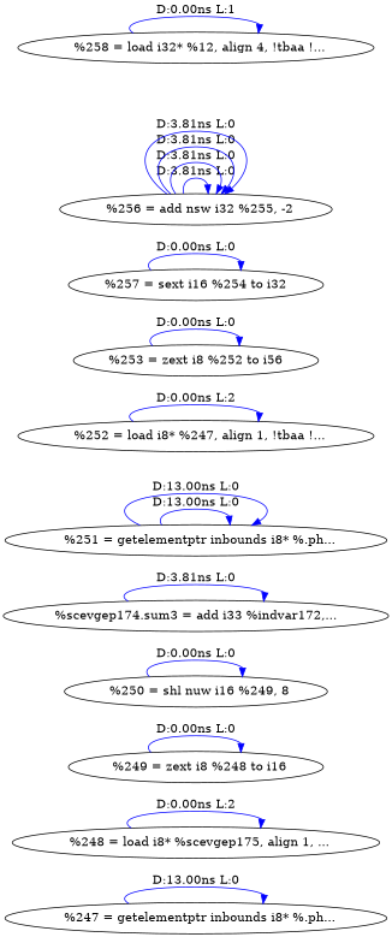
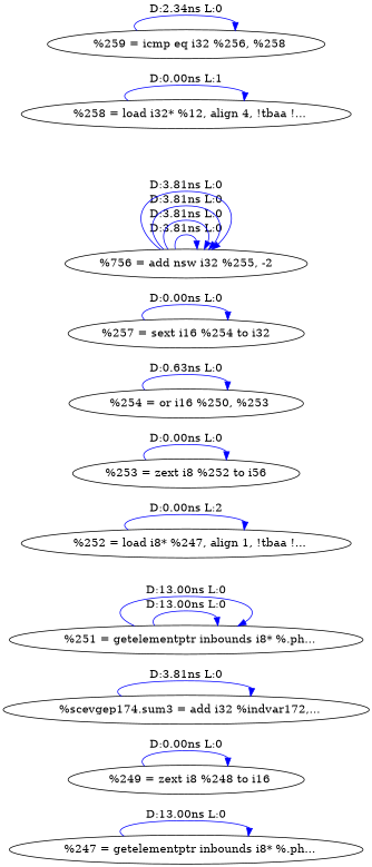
  digraph {
    rankdir=LR
    edge [color=blue]
    n1 [label="  %247 = getelementptr inbounds i8* %.ph..."]
-   n2 [label="  %248 = load i8* %scevgep175, align 1, ..."]
    n3 [label="  %249 = zext i8 %248 to i16"]
-   n4 [label="  %250 = shl nuw i16 %249, 8"]
-   n5 [label="%scevgep174.sum3 = add i33 %indvar172,..."]
+   n5 [label="  %scevgep174.sum3 = add i32 %indvar172,..."]
    n6 [label="  %251 = getelementptr inbounds i8* %.ph..."]
    n7 [label="  %252 = load i8* %247, align 1, !tbaa !..."]
    n8 [label="%253 = zext i8 %252 to i56"]
+   n9 [label="  %254 = or i16 %250, %253"]
    n10 [label="%257 = sext i16 %254 to i32"]
-   n11 [label="  %256 = add nsw i32 %255, -2"]
+   n11 [label="%756 = add nsw i32 %255, -2"]
    n12 [label="  %258 = load i32* %12, align 4, !tbaa !..."]
+   n13 [label="  %259 = icmp eq i32 %256, %258"]
    n1 -> n1 [label="D:13.00ns L:0"]
-   n2 -> n2 [label="D:0.00ns L:2"]
    n3 -> n3 [label="D:0.00ns L:0"]
-   n4 -> n4 [label="D:0.00ns L:0"]
    n5 -> n5 [label="D:3.81ns L:0"]
    n6 -> n6 [label="D:13.00ns L:0"]
    n6 -> n6 [label="D:13.00ns L:0"]
    n7 -> n7 [label="D:0.00ns L:2"]
    n8 -> n8 [label="D:0.00ns L:0"]
+   n9 -> n9 [label="D:0.63ns L:0"]
    n10 -> n10 [label="D:0.00ns L:0"]
    n11 -> n11 [label="D:3.81ns L:0"]
    n11 -> n11 [label="D:3.81ns L:0"]
    n11 -> n11 [label="D:3.81ns L:0"]
    n11 -> n11 [label="D:3.81ns L:0"]
    n12 -> n12 [label="D:0.00ns L:1"]
+   n13 -> n13 [label="D:2.34ns L:0"]
  }
